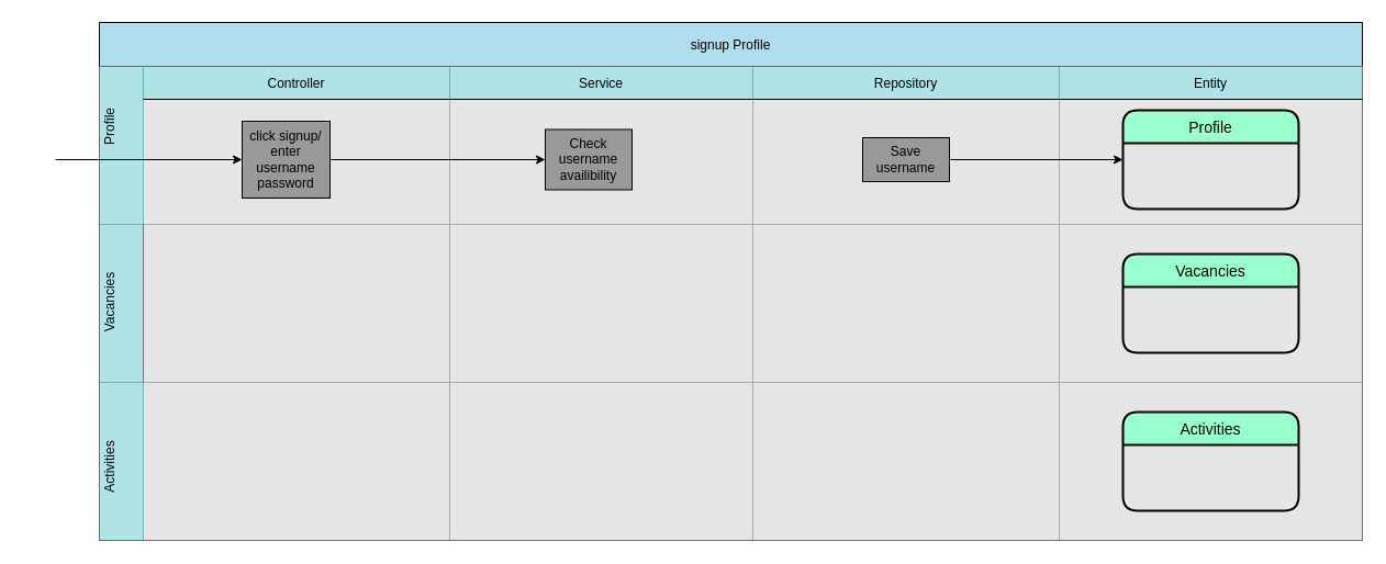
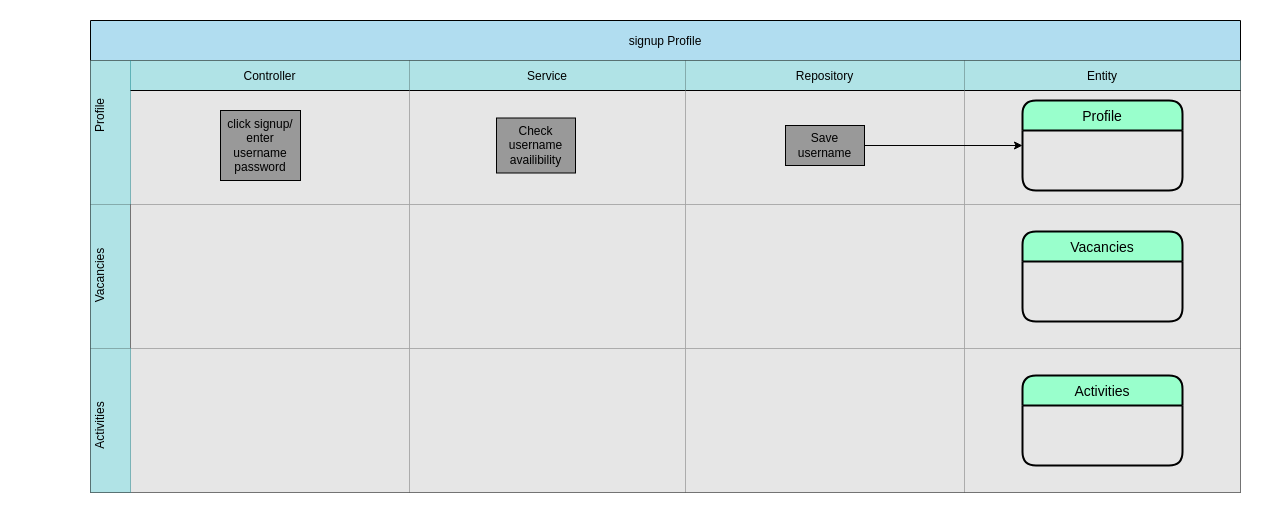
  <mxCell id="0" />
  <mxCell id="1" parent="0" />
  <mxCell id="2" value="signup Profile" style="shape=table;childLayout=tableLayout;startSize=40;collapsible=0;recursiveResize=0;expand=0;fillColor=#b1ddf0;strokeColor=#000000;fontColor=#000000;" parent="1" vertex="1"><mxGeometry x="90" y="20" width="1150" height="472" as="geometry" /></mxCell>
  <mxCell id="3" value="" style="shape=tableRow;horizontal=0;swimlaneHead=0;swimlaneBody=0;top=0;left=0;bottom=0;right=0;dropTarget=0;fontStyle=0;fillColor=#b0e3e6;points=[[0,0.5],[1,0.5]];portConstraint=eastwest;startSize=40;collapsible=0;recursiveResize=0;expand=0;strokeColor=#0e8088;fontColor=#000000;" parent="2" vertex="1"><mxGeometry y="40" width="1150" height="144" as="geometry" /></mxCell>
  <mxCell id="4" value="Controller" style="swimlane;swimlaneHead=0;swimlaneBody=0;fontStyle=0;connectable=0;fillColor=#b0e3e6;startSize=30;collapsible=0;recursiveResize=0;expand=0;strokeColor=#000000;fontColor=#000000;swimlaneFillColor=#E6E6E6;" parent="3" vertex="1"><mxGeometry x="40" width="279" height="144" as="geometry"><mxRectangle width="279" height="144" as="alternateBounds" /></mxGeometry></mxCell>
  <mxCell id="5" value="click signup/ enter username password" style="whiteSpace=wrap;html=1;fillColor=#999999;fillStyle=auto;fontColor=#000000;" parent="4" vertex="1"><mxGeometry x="90" y="50" width="80" height="70" as="geometry" /></mxCell>
  <mxCell id="6" value="Service" style="swimlane;swimlaneHead=0;swimlaneBody=0;fontStyle=0;connectable=0;fillColor=#b0e3e6;startSize=30;collapsible=0;recursiveResize=0;expand=0;strokeColor=#000000;fontColor=#000000;swimlaneFillColor=#E6E6E6;" parent="3" vertex="1"><mxGeometry x="319" width="276" height="144" as="geometry"><mxRectangle width="276" height="144" as="alternateBounds" /></mxGeometry></mxCell>
  <mxCell id="7" value="Check username availibility" style="whiteSpace=wrap;html=1;fillColor=#999999;fontColor=#000000;" parent="6" vertex="1"><mxGeometry x="87" y="57.5" width="79" height="55" as="geometry" /></mxCell>
  <mxCell id="8" value="Repository" style="swimlane;swimlaneHead=0;swimlaneBody=0;fontStyle=0;connectable=0;fillColor=#b0e3e6;startSize=30;collapsible=0;recursiveResize=0;expand=0;strokeColor=#000000;fontColor=#000000;swimlaneFillColor=#E6E6E6;" parent="3" vertex="1"><mxGeometry x="595" width="279" height="144" as="geometry"><mxRectangle width="279" height="144" as="alternateBounds" /></mxGeometry></mxCell>
  <mxCell id="9" value="Save username" style="whiteSpace=wrap;html=1;fillColor=#999999;fontColor=#000000;" vertex="1" parent="8"><mxGeometry x="100" y="65" width="79" height="40" as="geometry" /></mxCell>
  <mxCell id="10" value="Entity" style="swimlane;swimlaneHead=0;swimlaneBody=0;fontStyle=0;connectable=0;fillColor=#b0e3e6;startSize=30;collapsible=0;recursiveResize=0;expand=0;strokeColor=#000000;fontColor=#000000;swimlaneFillColor=#E6E6E6;" parent="3" vertex="1"><mxGeometry x="874" width="276" height="144" as="geometry"><mxRectangle width="276" height="144" as="alternateBounds" /></mxGeometry></mxCell>
  <mxCell id="11" value="Profile" style="swimlane;childLayout=stackLayout;horizontal=1;startSize=30;horizontalStack=0;rounded=1;fontSize=14;fontStyle=0;strokeWidth=2;resizeParent=0;resizeLast=1;shadow=0;dashed=0;align=center;fillColor=#99FFCC;strokeColor=#000000;fontColor=#000000;" parent="10" vertex="1"><mxGeometry x="58" y="40" width="160" height="90" as="geometry" /></mxCell>
- <mxCell id="12" style="edgeStyle=none;html=1;entryX=0;entryY=0.5;entryDx=0;entryDy=0;strokeColor=#000000;" parent="3" source="5" target="7" edge="1"><mxGeometry relative="1" as="geometry" /></mxCell>
  <mxCell id="13" style="edgeStyle=none;html=1;entryX=0;entryY=0.5;entryDx=0;entryDy=0;strokeColor=#000000;" edge="1" parent="3" source="9" target="11"><mxGeometry relative="1" as="geometry" /></mxCell>
  <mxCell id="14" value="" style="shape=tableRow;horizontal=0;swimlaneHead=0;swimlaneBody=0;top=0;left=0;bottom=0;right=0;dropTarget=0;fontStyle=0;fillColor=#b0e3e6;points=[[0,0.5],[1,0.5]];portConstraint=eastwest;startSize=40;collapsible=0;recursiveResize=0;expand=0;strokeColor=#000000;" parent="2" vertex="1"><mxGeometry y="184" width="1150" height="144" as="geometry" /></mxCell>
  <mxCell id="15" value="" style="swimlane;swimlaneHead=0;swimlaneBody=0;fontStyle=0;connectable=0;fillColor=none;startSize=0;collapsible=0;recursiveResize=0;expand=0;swimlaneFillColor=#E6E6E6;strokeColor=#000000;" parent="14" vertex="1"><mxGeometry x="40" width="279" height="144" as="geometry"><mxRectangle width="279" height="144" as="alternateBounds" /></mxGeometry></mxCell>
  <mxCell id="16" value="" style="swimlane;swimlaneHead=0;swimlaneBody=0;fontStyle=0;connectable=0;fillColor=none;startSize=0;collapsible=0;recursiveResize=0;expand=0;swimlaneFillColor=#E6E6E6;strokeColor=#000000;fontColor=#000000;" parent="14" vertex="1"><mxGeometry x="319" width="276" height="144" as="geometry"><mxRectangle width="276" height="144" as="alternateBounds" /></mxGeometry></mxCell>
  <mxCell id="17" value="" style="swimlane;swimlaneHead=0;swimlaneBody=0;fontStyle=0;connectable=0;fillColor=none;startSize=0;collapsible=0;recursiveResize=0;expand=0;swimlaneFillColor=#E6E6E6;strokeColor=#000000;" parent="14" vertex="1"><mxGeometry x="595" width="279" height="144" as="geometry"><mxRectangle width="279" height="144" as="alternateBounds" /></mxGeometry></mxCell>
  <mxCell id="18" value="" style="swimlane;swimlaneHead=0;swimlaneBody=0;fontStyle=0;connectable=0;fillColor=none;startSize=0;collapsible=0;recursiveResize=0;expand=0;swimlaneFillColor=#E6E6E6;strokeColor=#000000;" parent="14" vertex="1"><mxGeometry x="874" width="276" height="144" as="geometry"><mxRectangle width="276" height="144" as="alternateBounds" /></mxGeometry></mxCell>
  <mxCell id="19" value="Vacancies" style="swimlane;childLayout=stackLayout;horizontal=1;startSize=30;horizontalStack=0;rounded=1;fontSize=14;fontStyle=0;strokeWidth=2;resizeParent=0;resizeLast=1;shadow=0;dashed=0;align=center;fillColor=#99FFCC;strokeColor=#000000;fontColor=#000000;" parent="18" vertex="1"><mxGeometry x="58" y="27" width="160" height="90" as="geometry" /></mxCell>
  <mxCell id="20" value="" style="shape=tableRow;horizontal=0;swimlaneHead=0;swimlaneBody=0;top=0;left=0;bottom=0;right=0;dropTarget=0;fontStyle=0;fillColor=#b0e3e6;points=[[0,0.5],[1,0.5]];portConstraint=eastwest;startSize=40;collapsible=0;recursiveResize=0;expand=0;strokeColor=#0e8088;" parent="2" vertex="1"><mxGeometry y="328" width="1150" height="144" as="geometry" /></mxCell>
  <mxCell id="21" value="" style="swimlane;swimlaneHead=0;swimlaneBody=0;fontStyle=0;connectable=0;fillColor=none;startSize=0;collapsible=0;recursiveResize=0;expand=0;swimlaneFillColor=#E6E6E6;strokeColor=#000000;" parent="20" vertex="1"><mxGeometry x="40" width="279" height="144" as="geometry"><mxRectangle width="279" height="144" as="alternateBounds" /></mxGeometry></mxCell>
  <mxCell id="22" value="" style="swimlane;swimlaneHead=0;swimlaneBody=0;fontStyle=0;connectable=0;fillColor=none;startSize=0;collapsible=0;recursiveResize=0;expand=0;swimlaneFillColor=#E6E6E6;strokeColor=#000000;" parent="20" vertex="1"><mxGeometry x="319" width="276" height="144" as="geometry"><mxRectangle width="276" height="144" as="alternateBounds" /></mxGeometry></mxCell>
  <mxCell id="23" value="" style="swimlane;swimlaneHead=0;swimlaneBody=0;fontStyle=0;connectable=0;fillColor=none;startSize=0;collapsible=0;recursiveResize=0;expand=0;fontColor=#000000;swimlaneFillColor=#E6E6E6;strokeColor=#000000;" parent="20" vertex="1"><mxGeometry x="595" width="279" height="144" as="geometry"><mxRectangle width="279" height="144" as="alternateBounds" /></mxGeometry></mxCell>
  <mxCell id="24" value="" style="swimlane;swimlaneHead=0;swimlaneBody=0;fontStyle=0;connectable=0;fillColor=none;startSize=0;collapsible=0;recursiveResize=0;expand=0;swimlaneFillColor=#E6E6E6;strokeColor=#000000;" parent="20" vertex="1"><mxGeometry x="874" width="276" height="144" as="geometry"><mxRectangle width="276" height="144" as="alternateBounds" /></mxGeometry></mxCell>
  <mxCell id="25" value="Activities" style="swimlane;childLayout=stackLayout;horizontal=1;startSize=30;horizontalStack=0;rounded=1;fontSize=14;fontStyle=0;strokeWidth=2;resizeParent=0;resizeLast=1;shadow=0;dashed=0;align=center;fillColor=#99FFCC;strokeColor=#000000;fontColor=#000000;" parent="24" vertex="1"><mxGeometry x="58" y="27" width="160" height="90" as="geometry" /></mxCell>
  <mxCell id="26" value="&lt;font color=&quot;#000000&quot;&gt;Profile&lt;/font&gt;" style="text;strokeColor=none;align=center;fillColor=none;html=1;verticalAlign=middle;whiteSpace=wrap;rounded=0;rotation=-90;" parent="1" vertex="1"><mxGeometry x="70" y="100" width="60" height="30" as="geometry" /></mxCell>
  <mxCell id="27" value="&lt;font color=&quot;#000000&quot;&gt;Vacancies&lt;/font&gt;" style="text;strokeColor=none;align=center;fillColor=none;html=1;verticalAlign=middle;whiteSpace=wrap;rounded=0;rotation=-90;" parent="1" vertex="1"><mxGeometry x="70" y="260" width="60" height="30" as="geometry" /></mxCell>
  <mxCell id="28" value="&lt;font color=&quot;#000000&quot;&gt;Activities&lt;/font&gt;" style="text;strokeColor=none;align=center;fillColor=none;html=1;verticalAlign=middle;whiteSpace=wrap;rounded=0;rotation=-90;" parent="1" vertex="1"><mxGeometry x="70" y="410" width="60" height="30" as="geometry" /></mxCell>
- <mxCell id="29" style="edgeStyle=none;html=1;strokeColor=#000000;" parent="1" source="30" target="5" edge="1"><mxGeometry relative="1" as="geometry" /></mxCell>
  <mxCell id="30" value="&lt;font color=&quot;#ffffff&quot;&gt;Actor&lt;/font&gt;" style="shape=umlActor;verticalLabelPosition=bottom;verticalAlign=top;html=1;outlineConnect=0;strokeColor=#FFFFFF;fillColor=none;" parent="1" vertex="1"><mxGeometry x="20" y="115" width="30" height="60" as="geometry" /></mxCell>
